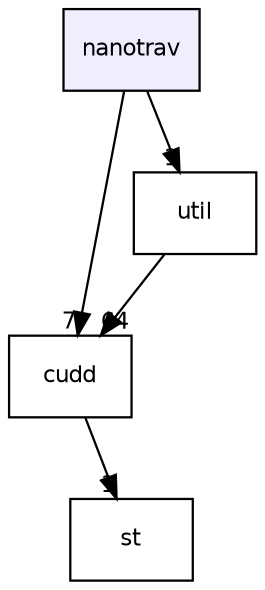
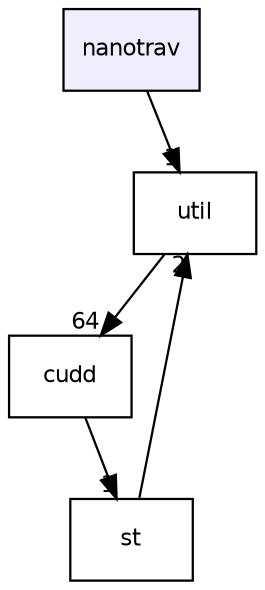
  digraph {
    compound=true
    node [fontname=Helvetica fontsize=10 shape=box]
    edge [headlabel=1 labeldistance=1.5 labelfontname=Helvetica labelfontsize=10]
    n1 [fillcolor="#eeeeff" label=nanotrav pencolor=black style=filled]
    n2 [label=util]
    n3 [label=cudd]
    n4 [label=st]
    n1 -> n2
-   n1 -> n3 [headlabel=7]
    n2 -> n3 [headlabel=64]
    n3 -> n4
+   n4 -> n2 [headlabel=2]
  }
